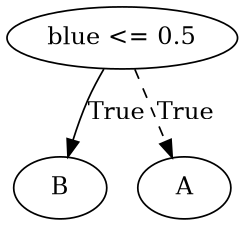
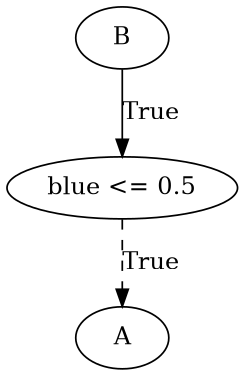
  digraph {
    n1 [label="blue <= 0.5"]
    n2 [label=B]
    n3 [label=A]
-   n1 -> n2 [label=True]
+   n2 -> n1 [label=True]
    n1 -> n3 [label=True style=dashed]
  }
